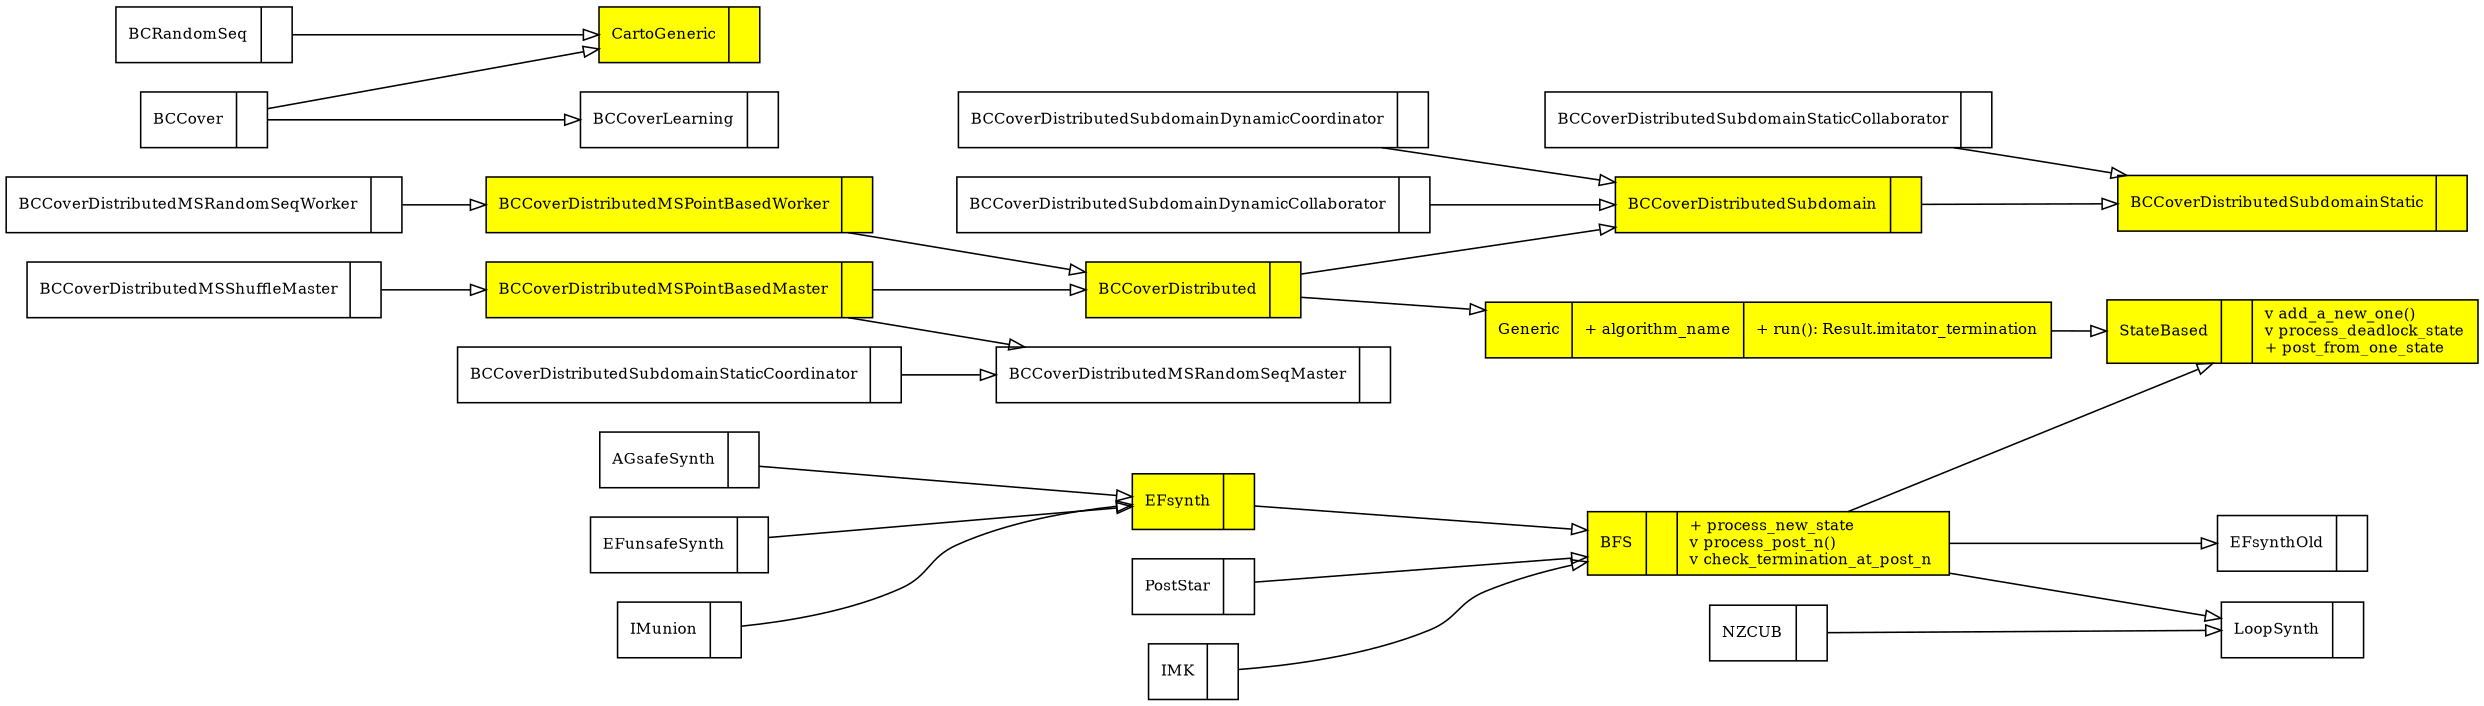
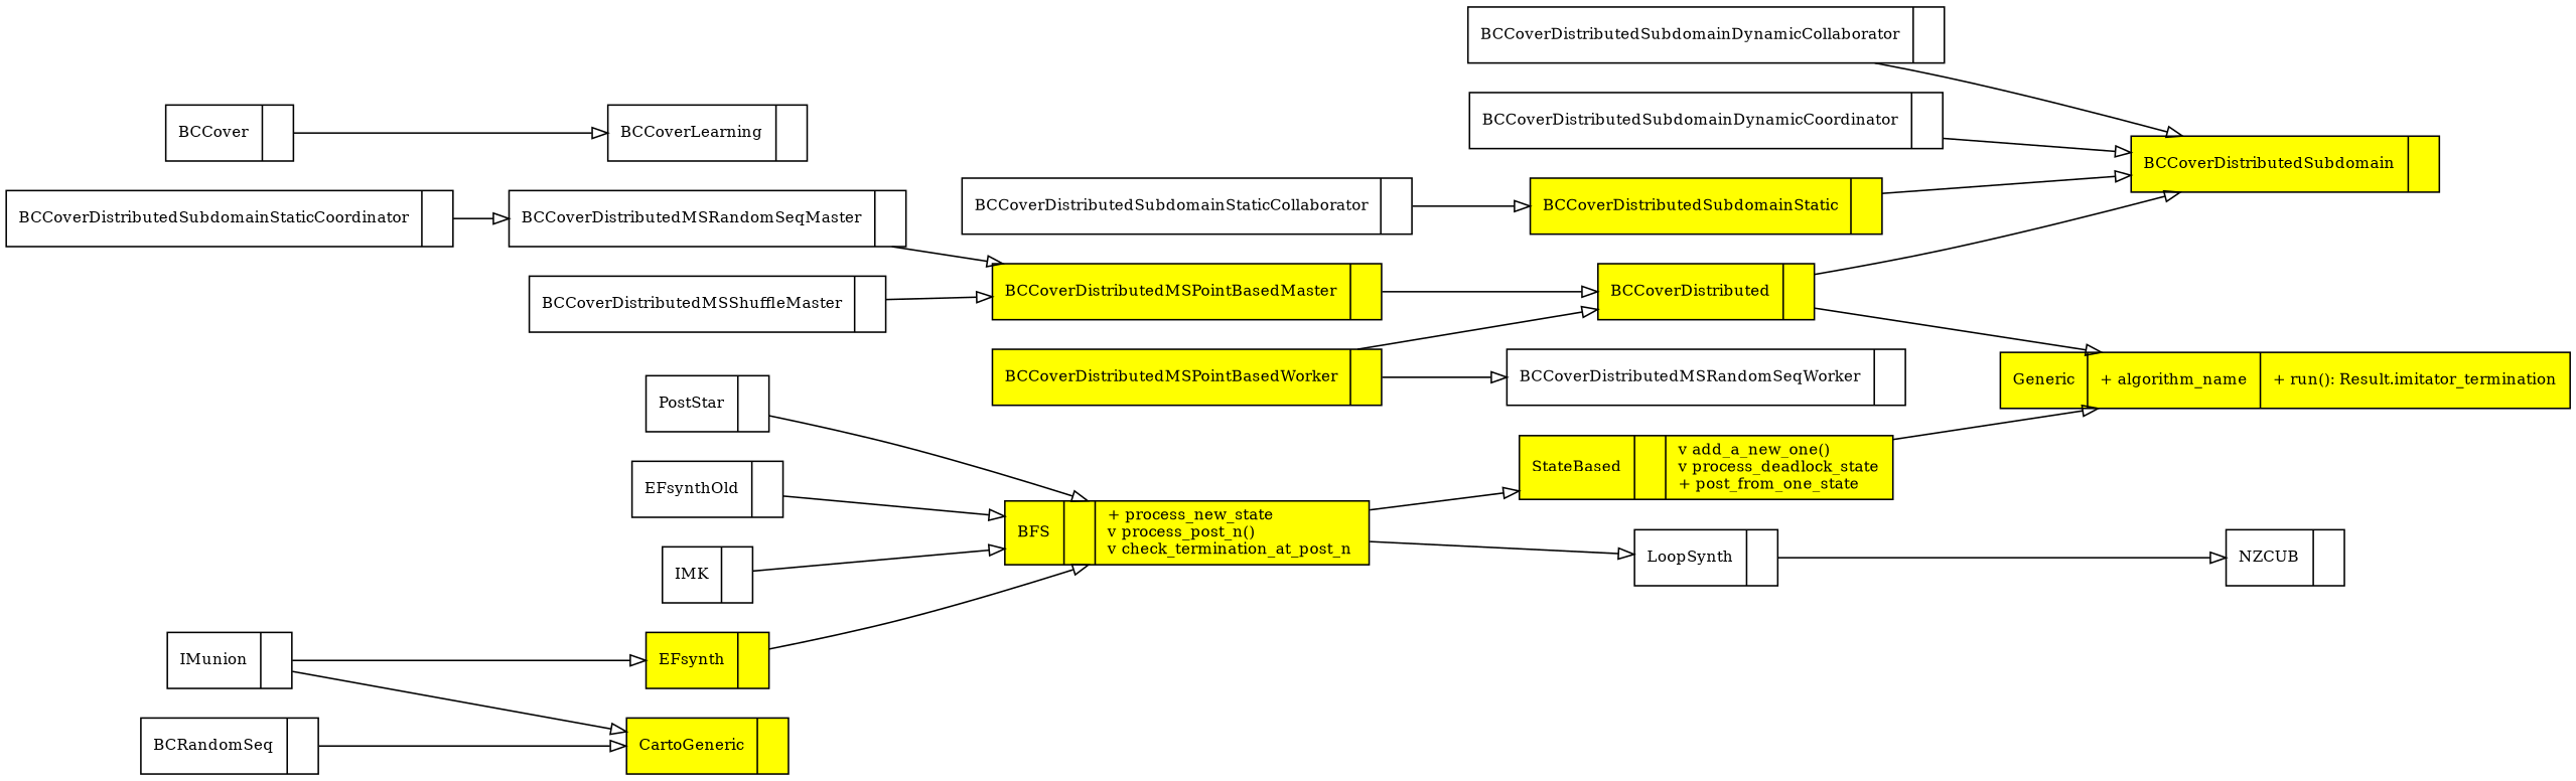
  digraph {
    fontsize=10
    rankdir=LR
    node [fontsize=10 shape=record]
    edge [arrowhead=empty fontsize=8]
-   n1 [label="{AGsafeSynth|}"]
    n2 [fillcolor=yellow label="{EFsynth|}" style=filled]
    n3 [fillcolor=yellow label="{BFS| |+ process_new_state\lv process_post_n()\lv check_termination_at_post_n \l}" style=filled]
    n4 [label="{BCCover|}"]
    n5 [fillcolor=yellow label="{CartoGeneric|}" style=filled]
    n6 [label="{BCCoverLearning|}"]
    n7 [fillcolor=yellow label="{BCCoverDistributed|}" style=filled]
    n8 [fillcolor=yellow label="{Generic|+ algorithm_name\l|+ run(): Result.imitator_termination}" style=filled]
    n9 [fillcolor=yellow label="{BCCoverDistributedSubdomain|}" style=filled]
    n10 [fillcolor=yellow label="{BCCoverDistributedMSPointBasedMaster|}" style=filled]
    n11 [fillcolor=yellow label="{BCCoverDistributedMSPointBasedWorker|}" style=filled]
    n12 [label="{BCCoverDistributedMSRandomSeqMaster|}"]
    n13 [label="{BCCoverDistributedMSRandomSeqWorker|}"]
    n14 [label="{BCCoverDistributedMSShuffleMaster|}"]
    n15 [label="{BCCoverDistributedSubdomainDynamicCollaborator|}"]
    n16 [label="{BCCoverDistributedSubdomainDynamicCoordinator|}"]
    n17 [fillcolor=yellow label="{BCCoverDistributedSubdomainStatic|}" style=filled]
    n18 [label="{BCCoverDistributedSubdomainStaticCollaborator|}"]
    n19 [label="{BCCoverDistributedSubdomainStaticCoordinator|}"]
    n20 [label="{BCRandomSeq|}"]
    n21 [fillcolor=yellow label="{StateBased| |v add_a_new_one()\lv process_deadlock_state\l+ post_from_one_state\l}" style=filled]
    n22 [label="{LoopSynth|}"]
    n23 [label="{PostStar|}"]
    n24 [label="{EFsynthOld|}"]
-   n25 [label="{EFunsafeSynth|}"]
    n26 [label="{IMK|}"]
    n27 [label="{IMunion|}"]
    n28 [label="{NZCUB|}"]
-   n1 -> n2
    n2 -> n3
    n3 -> n21
    n3 -> n22
-   n4 -> n5
+   n27 -> n5
    n4 -> n6
    n7 -> n8
    n7 -> n9
    n10 -> n7
    n11 -> n7
-   n10 -> n12
-   n13 -> n11
+   n12 -> n10
+   n11 -> n13
    n14 -> n10
    n15 -> n9
    n16 -> n9
-   n9 -> n17
+   n17 -> n9
    n18 -> n17
    n19 -> n12
    n20 -> n5
-   n8 -> n21
+   n21 -> n8
    n23 -> n3
-   n3 -> n24
-   n25 -> n2
+   n24 -> n3
    n26 -> n3
    n27 -> n2
-   n28 -> n22
+   n22 -> n28
  }
